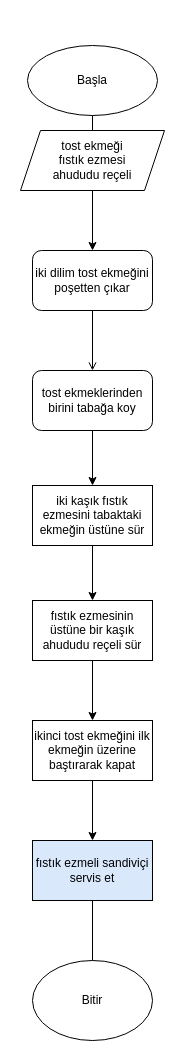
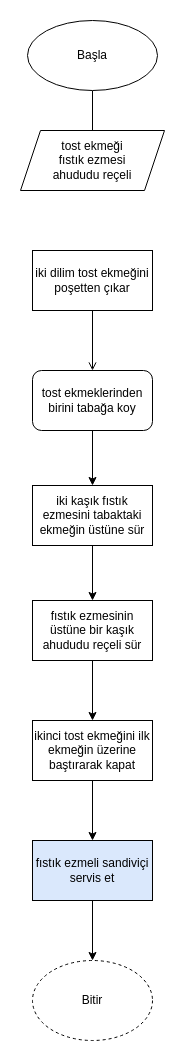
  <mxCell id="0" />
  <mxCell id="1" parent="0" />
  <mxCell id="2" value="" style="edgeStyle=orthogonalEdgeStyle;rounded=0;orthogonalLoop=1;jettySize=auto;html=1;endArrow=none;" edge="1" parent="1" source="3" target="5"><mxGeometry relative="1" as="geometry" /></mxCell>
- <mxCell id="3" value="Başla" style="ellipse;whiteSpace=wrap;html=1;" vertex="1" parent="1"><mxGeometry x="27" y="45" width="130" height="70" as="geometry" /></mxCell>
- <mxCell id="4" value="" style="edgeStyle=orthogonalEdgeStyle;rounded=0;orthogonalLoop=1;jettySize=auto;html=1;" edge="1" parent="1" source="5" target="7"><mxGeometry relative="1" as="geometry" /></mxCell>
+ <mxCell id="3" value="Başla" style="ellipse;whiteSpace=wrap;html=1;" vertex="1" parent="1"><mxGeometry x="27" y="20" width="130" height="70" as="geometry" /></mxCell>
  <mxCell id="5" value="&lt;div&gt;tost ekmeği&lt;/div&gt;&lt;div&gt;fıstık ezmesi&lt;/div&gt;&lt;div&gt;ahududu reçeli&lt;br&gt;&lt;/div&gt;" style="shape=parallelogram;perimeter=parallelogramPerimeter;whiteSpace=wrap;html=1;fixedSize=1;" vertex="1" parent="1"><mxGeometry x="20" y="130" width="144" height="60" as="geometry" /></mxCell>
  <mxCell id="6" value="" style="edgeStyle=orthogonalEdgeStyle;rounded=0;orthogonalLoop=1;jettySize=auto;html=1;endArrow=open;" edge="1" parent="1" source="7" target="9"><mxGeometry relative="1" as="geometry" /></mxCell>
- <mxCell id="7" value="iki dilim tost ekmeğini poşetten çıkar" style="whiteSpace=wrap;html=1;rounded=1;" vertex="1" parent="1"><mxGeometry x="32" y="250" width="120" height="60" as="geometry" /></mxCell>
+ <mxCell id="7" value="iki dilim tost ekmeğini poşetten çıkar" style="rounded=0;whiteSpace=wrap;html=1;" vertex="1" parent="1"><mxGeometry x="32" y="250" width="120" height="60" as="geometry" /></mxCell>
  <mxCell id="8" value="" style="edgeStyle=orthogonalEdgeStyle;rounded=0;orthogonalLoop=1;jettySize=auto;html=1;" edge="1" parent="1" source="9" target="11"><mxGeometry relative="1" as="geometry" /></mxCell>
  <mxCell id="9" value="tost ekmeklerinden birini tabağa koy" style="whiteSpace=wrap;html=1;rounded=1;" vertex="1" parent="1"><mxGeometry x="32" y="370" width="120" height="60" as="geometry" /></mxCell>
  <mxCell id="10" value="" style="edgeStyle=orthogonalEdgeStyle;rounded=0;orthogonalLoop=1;jettySize=auto;html=1;" edge="1" parent="1" source="11" target="13"><mxGeometry relative="1" as="geometry" /></mxCell>
  <mxCell id="11" value="iki kaşık fıstık ezmesini tabaktaki ekmeğin üstüne sür" style="rounded=0;whiteSpace=wrap;html=1;" vertex="1" parent="1"><mxGeometry x="32" y="485" width="120" height="60" as="geometry" /></mxCell>
  <mxCell id="12" value="" style="edgeStyle=orthogonalEdgeStyle;rounded=0;orthogonalLoop=1;jettySize=auto;html=1;" edge="1" parent="1" source="13" target="15"><mxGeometry relative="1" as="geometry" /></mxCell>
  <mxCell id="13" value="fıstık ezmesinin üstüne bir kaşık ahududu reçeli sür" style="rounded=0;whiteSpace=wrap;html=1;" vertex="1" parent="1"><mxGeometry x="32" y="600" width="120" height="60" as="geometry" /></mxCell>
  <mxCell id="14" value="" style="edgeStyle=orthogonalEdgeStyle;rounded=0;orthogonalLoop=1;jettySize=auto;html=1;" edge="1" parent="1" source="15" target="17"><mxGeometry relative="1" as="geometry" /></mxCell>
  <mxCell id="15" value="ikinci tost ekmeğini ilk ekmeğin üzerine baştırarak kapat" style="rounded=0;whiteSpace=wrap;html=1;" vertex="1" parent="1"><mxGeometry x="32" y="720" width="120" height="60" as="geometry" /></mxCell>
- <mxCell id="16" value="" style="edgeStyle=orthogonalEdgeStyle;rounded=0;orthogonalLoop=1;jettySize=auto;html=1;endArrow=none;" edge="1" parent="1" source="17" target="18"><mxGeometry relative="1" as="geometry" /></mxCell>
+ <mxCell id="16" value="" style="edgeStyle=orthogonalEdgeStyle;rounded=0;orthogonalLoop=1;jettySize=auto;html=1;" edge="1" parent="1" source="17" target="18"><mxGeometry relative="1" as="geometry" /></mxCell>
  <mxCell id="17" value="fıstık ezmeli sandiviçi servis et" style="rounded=0;whiteSpace=wrap;html=1;fillColor=#dae8fc;" vertex="1" parent="1"><mxGeometry x="32" y="840" width="120" height="60" as="geometry" /></mxCell>
- <mxCell id="18" value="&lt;div&gt;Bitir&lt;/div&gt;" style="ellipse;whiteSpace=wrap;html=1;" vertex="1" parent="1"><mxGeometry x="32" y="960" width="120" height="80" as="geometry" /></mxCell>
+ <mxCell id="18" value="&lt;div&gt;Bitir&lt;/div&gt;" style="ellipse;whiteSpace=wrap;html=1;dashed=1;" vertex="1" parent="1"><mxGeometry x="32" y="960" width="120" height="80" as="geometry" /></mxCell>
